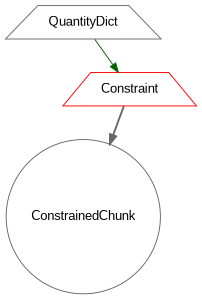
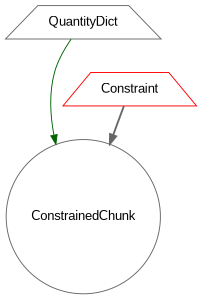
  digraph {
    fontname="Liberation Sans"
    node [color=gray40 fontname="Liberation Sans" shape=trapezium]
    edge [fontname="Liberation Sans"]
    n1 [label=ConstrainedChunk shape=circle]
    QuantityDict
    Constraint [color=red]
-   QuantityDict -> Constraint [color=darkgreen style=solid]
+   QuantityDict -> n1 [color=darkgreen style=solid]
    Constraint -> n1 [color=gray40 style=bold]
  }
